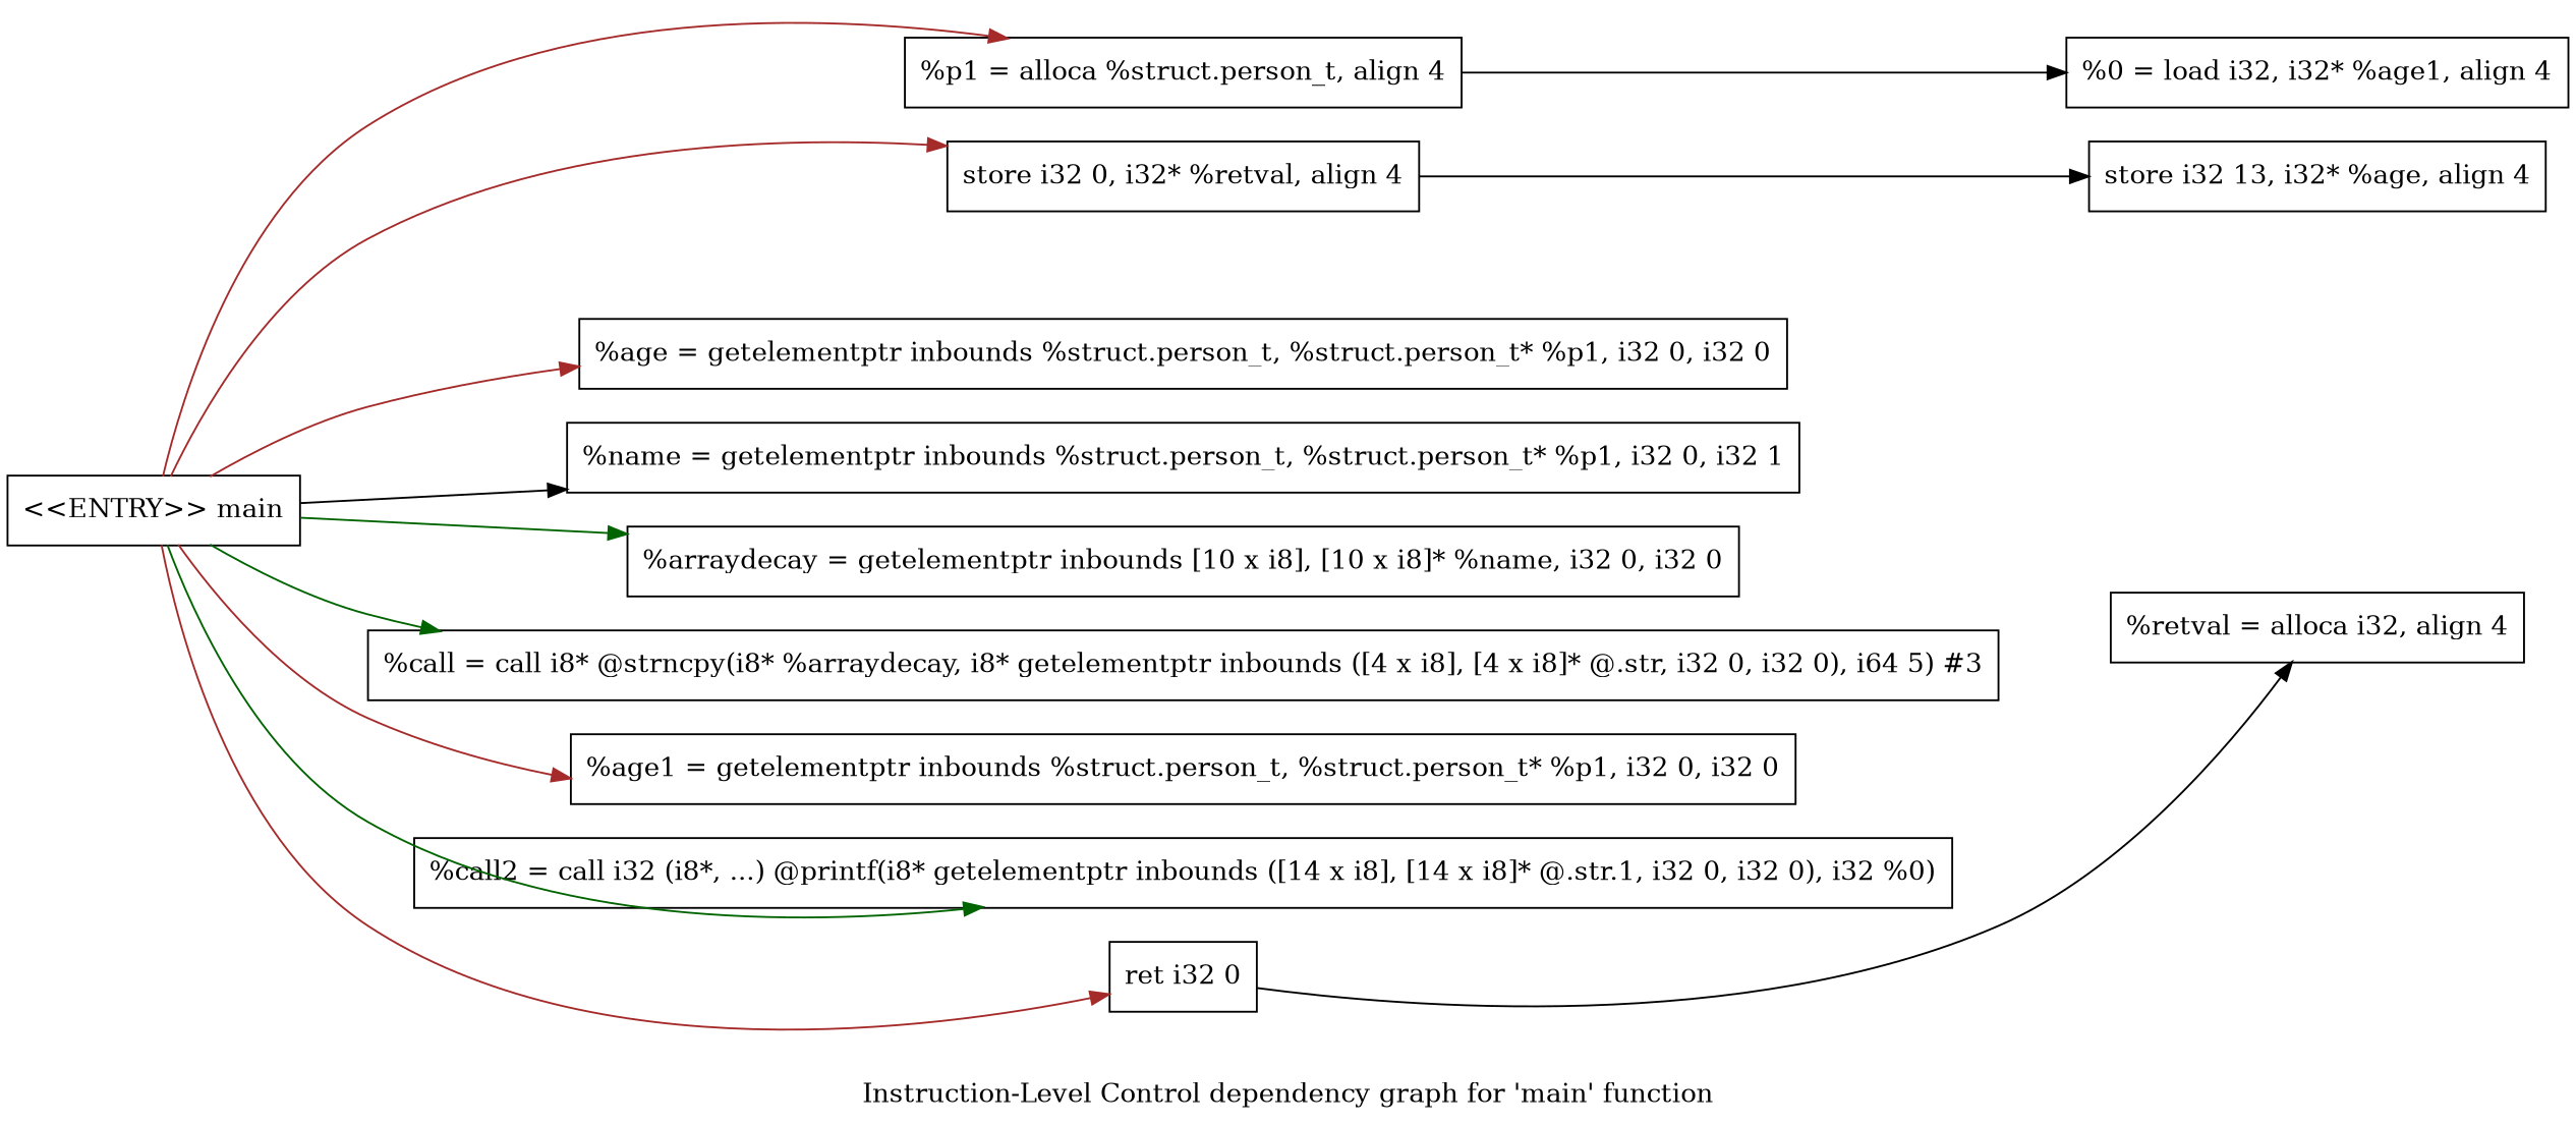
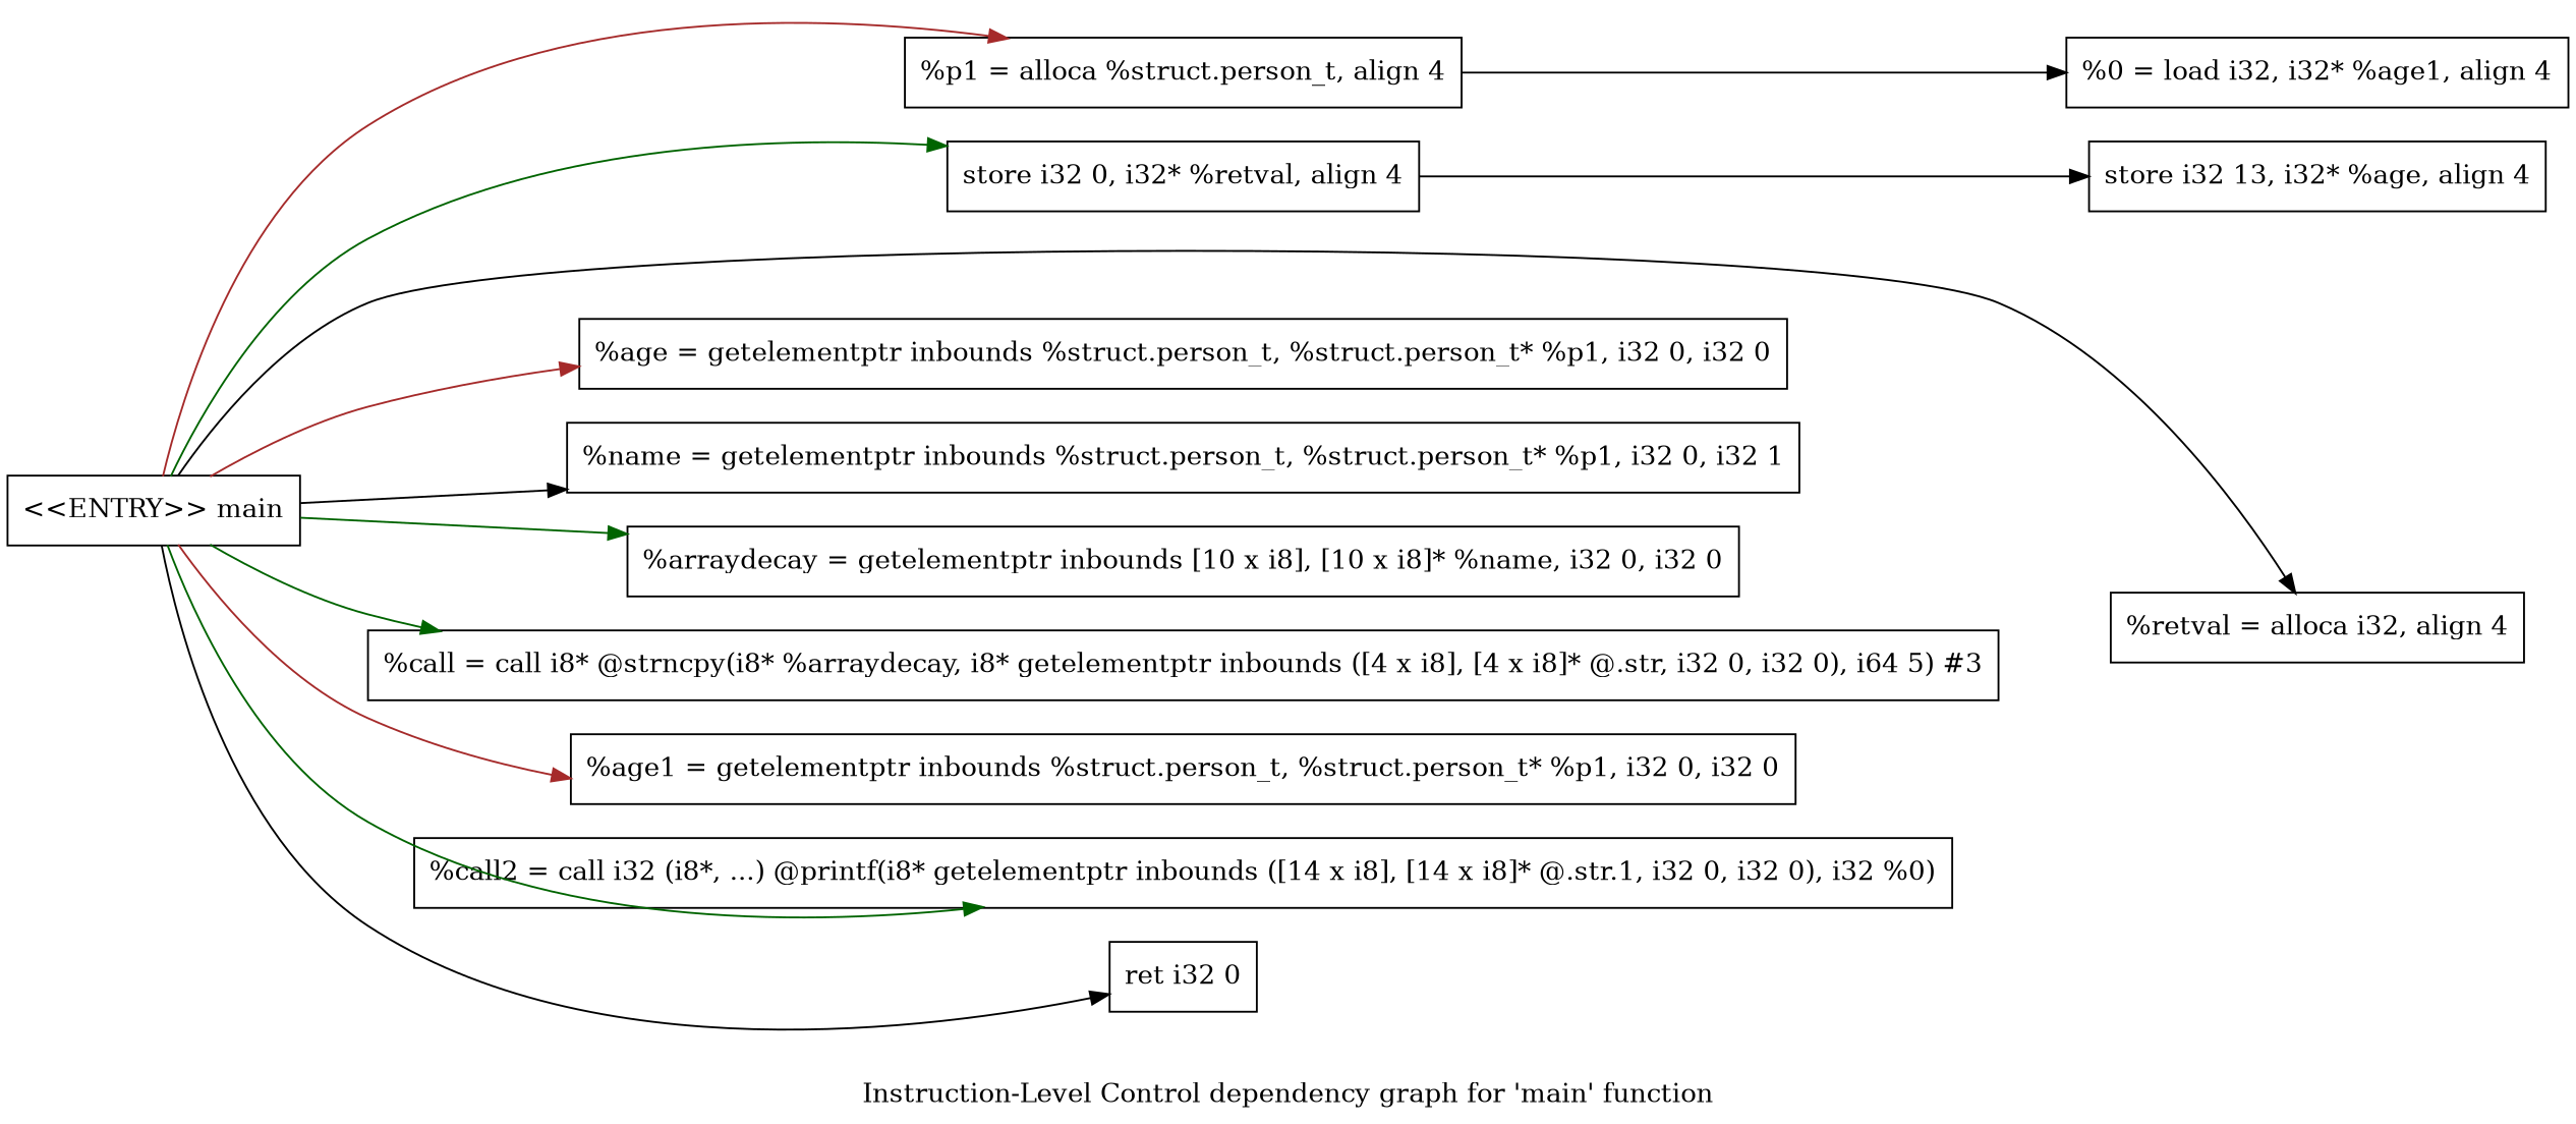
  digraph {
    label="Instruction-Level Control dependency graph for 'main' function"
    rankdir=LR
    node [shape=record]
    edge [color=black]
    n1 [label="{\<\<ENTRY\>\> main}"]
    n2 [label="{  %retval = alloca i32, align 4}"]
    n3 [label="{  %p1 = alloca %struct.person_t, align 4}"]
    n4 [label="{  store i32 0, i32* %retval, align 4}"]
    n5 [label="{  %age = getelementptr inbounds %struct.person_t, %struct.person_t* %p1, i32 0, i32 0}"]
    n6 [label="{  %name = getelementptr inbounds %struct.person_t, %struct.person_t* %p1, i32 0, i32 1}"]
    n7 [label="{  %arraydecay = getelementptr inbounds [10 x i8], [10 x i8]* %name, i32 0, i32 0}"]
    n8 [label="{  %call = call i8* @strncpy(i8* %arraydecay, i8* getelementptr inbounds ([4 x i8], [4 x i8]* @.str, i32 0, i32 0), i64 5) #3}"]
    n9 [label="{  %age1 = getelementptr inbounds %struct.person_t, %struct.person_t* %p1, i32 0, i32 0}"]
    n10 [label="{  %call2 = call i32 (i8*, ...) @printf(i8* getelementptr inbounds ([14 x i8], [14 x i8]* @.str.1, i32 0, i32 0), i32 %0)}"]
    n11 [label="{  ret i32 0}"]
    n12 [label="{  %0 = load i32, i32* %age1, align 4}"]
    n13 [label="{  store i32 13, i32* %age, align 4}"]
-   n11 -> n2
+   n1 -> n2
    n1 -> n3 [color=brown]
-   n1 -> n4 [color=brown]
+   n1 -> n4 [color=darkgreen]
    n1 -> n5 [color=brown]
    n1 -> n6
    n1 -> n7 [color=darkgreen]
    n1 -> n8 [color=darkgreen]
    n1 -> n9 [color=brown]
    n1 -> n10 [color=darkgreen]
-   n1 -> n11 [color=brown]
+   n1 -> n11
    n3 -> n12
    n4 -> n13
  }
